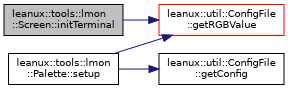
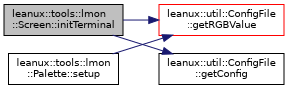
  digraph {
    rankdir=LR
    node [color=black fontname=Helvetica fontsize=10 shape=record]
    edge [color=midnightblue fontname=Helvetica fontsize=10 labelfontname=Helvetica labelfontsize=10 style=solid]
    n1 [fillcolor=grey75 fontcolor=black height=0.2 label="leanux::tools::lmon\l::Screen::initTerminal" style=filled width=0.4]
    n2 [color=red height=0.2 label="leanux::util::ConfigFile\l::getRGBValue" width=0.4]
    n3 [height=0.2 label="leanux::tools::lmon\l::Palette::setup" width=0.4]
    n4 [height=0.2 label="leanux::util::ConfigFile\l::getConfig" width=0.4]
    n1 -> n2
    n3 -> n2
-   n3 -> n4
+   n1 -> n4
  }
